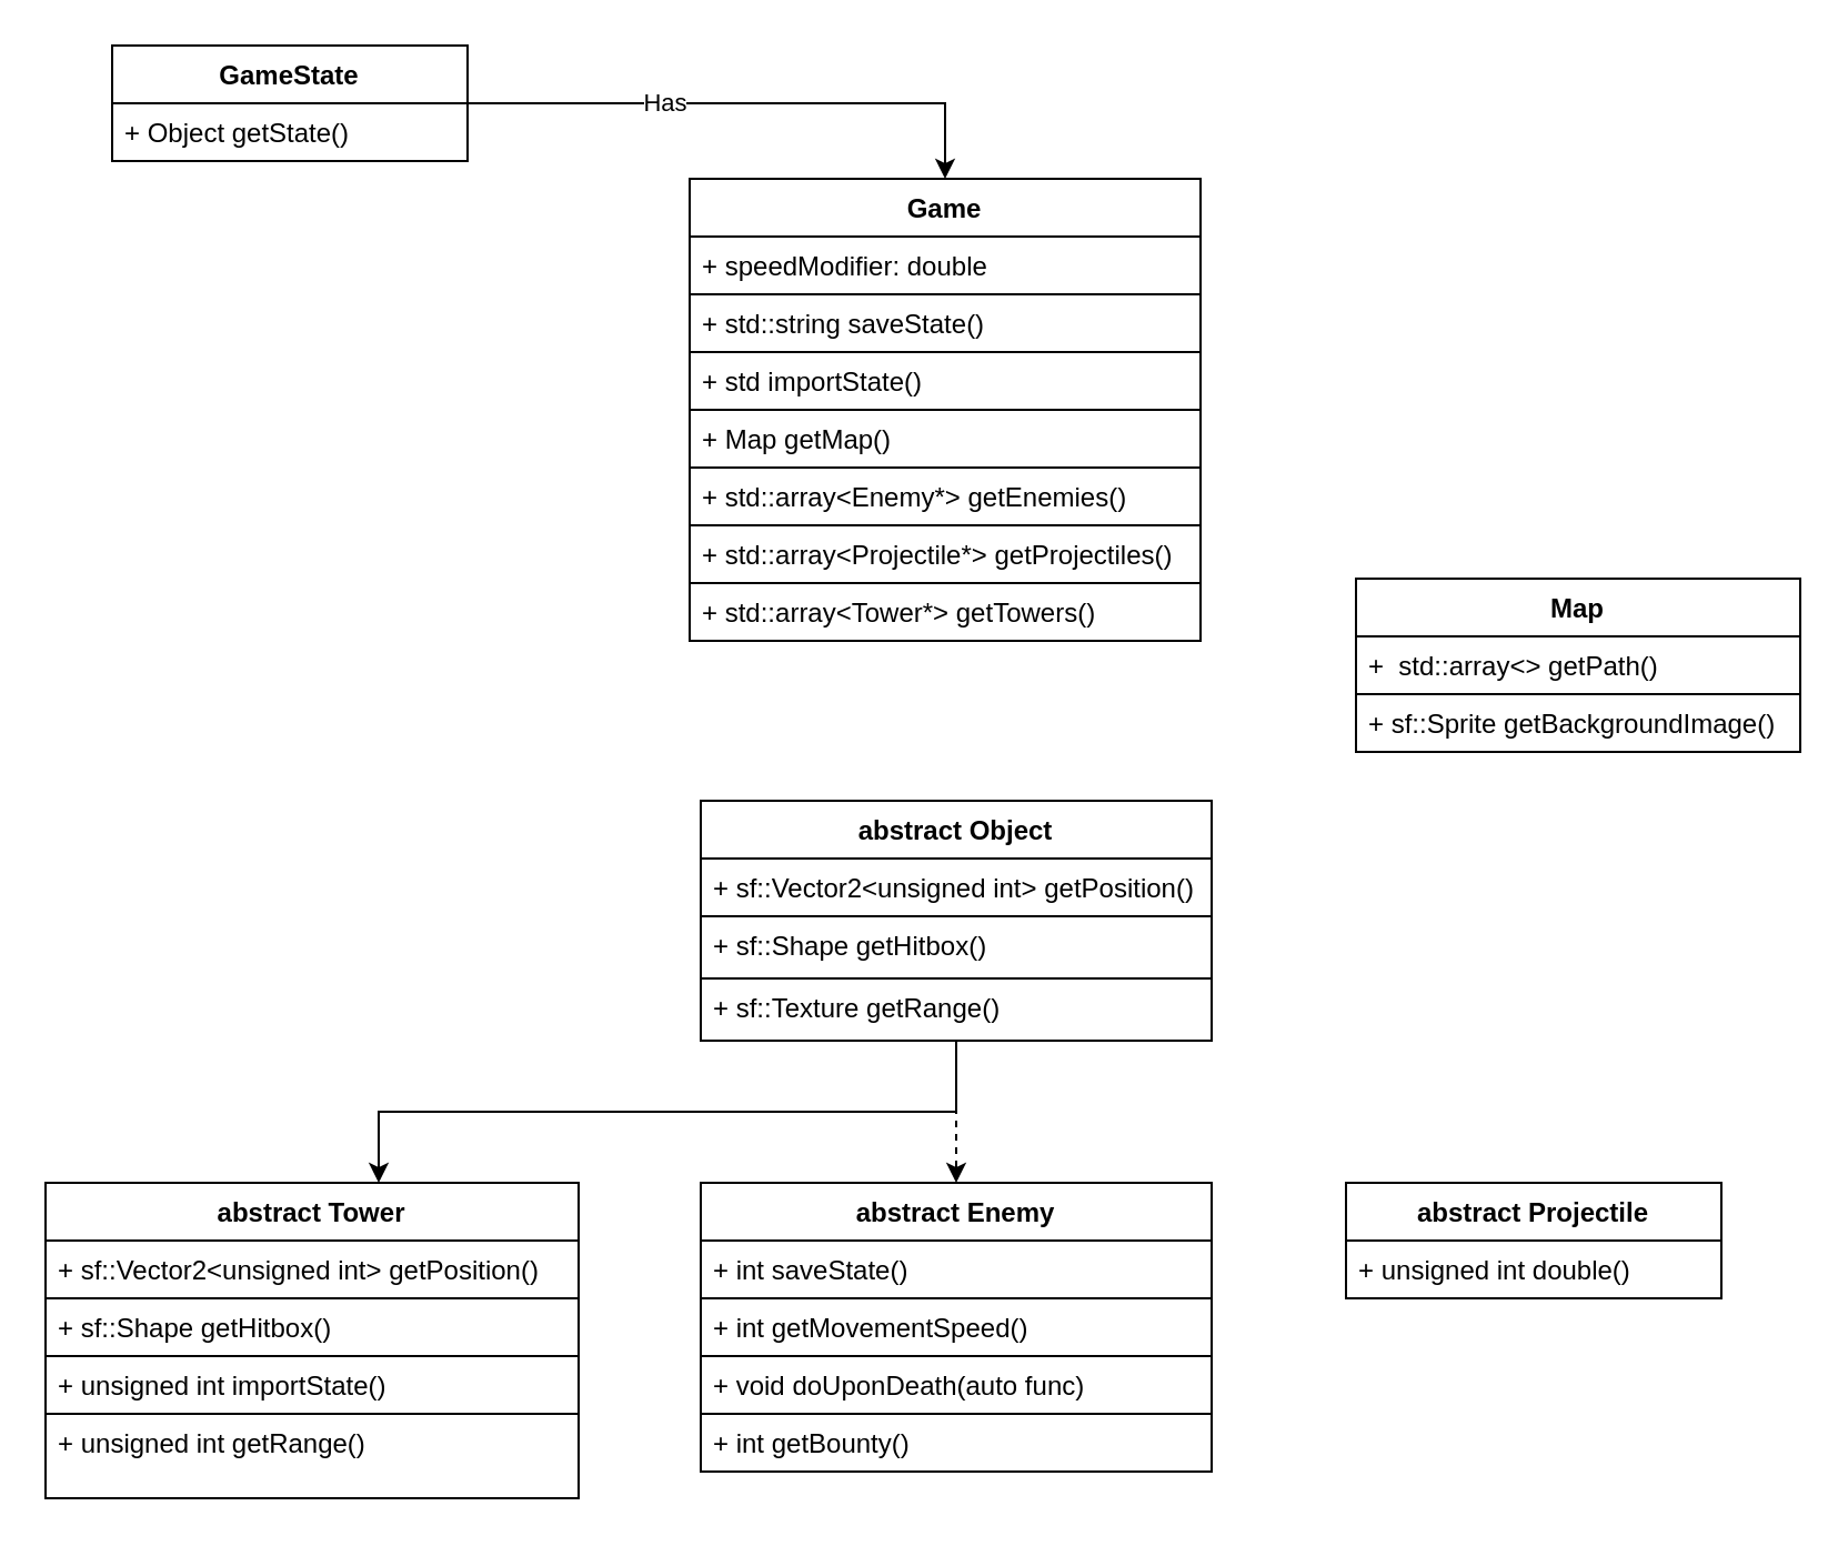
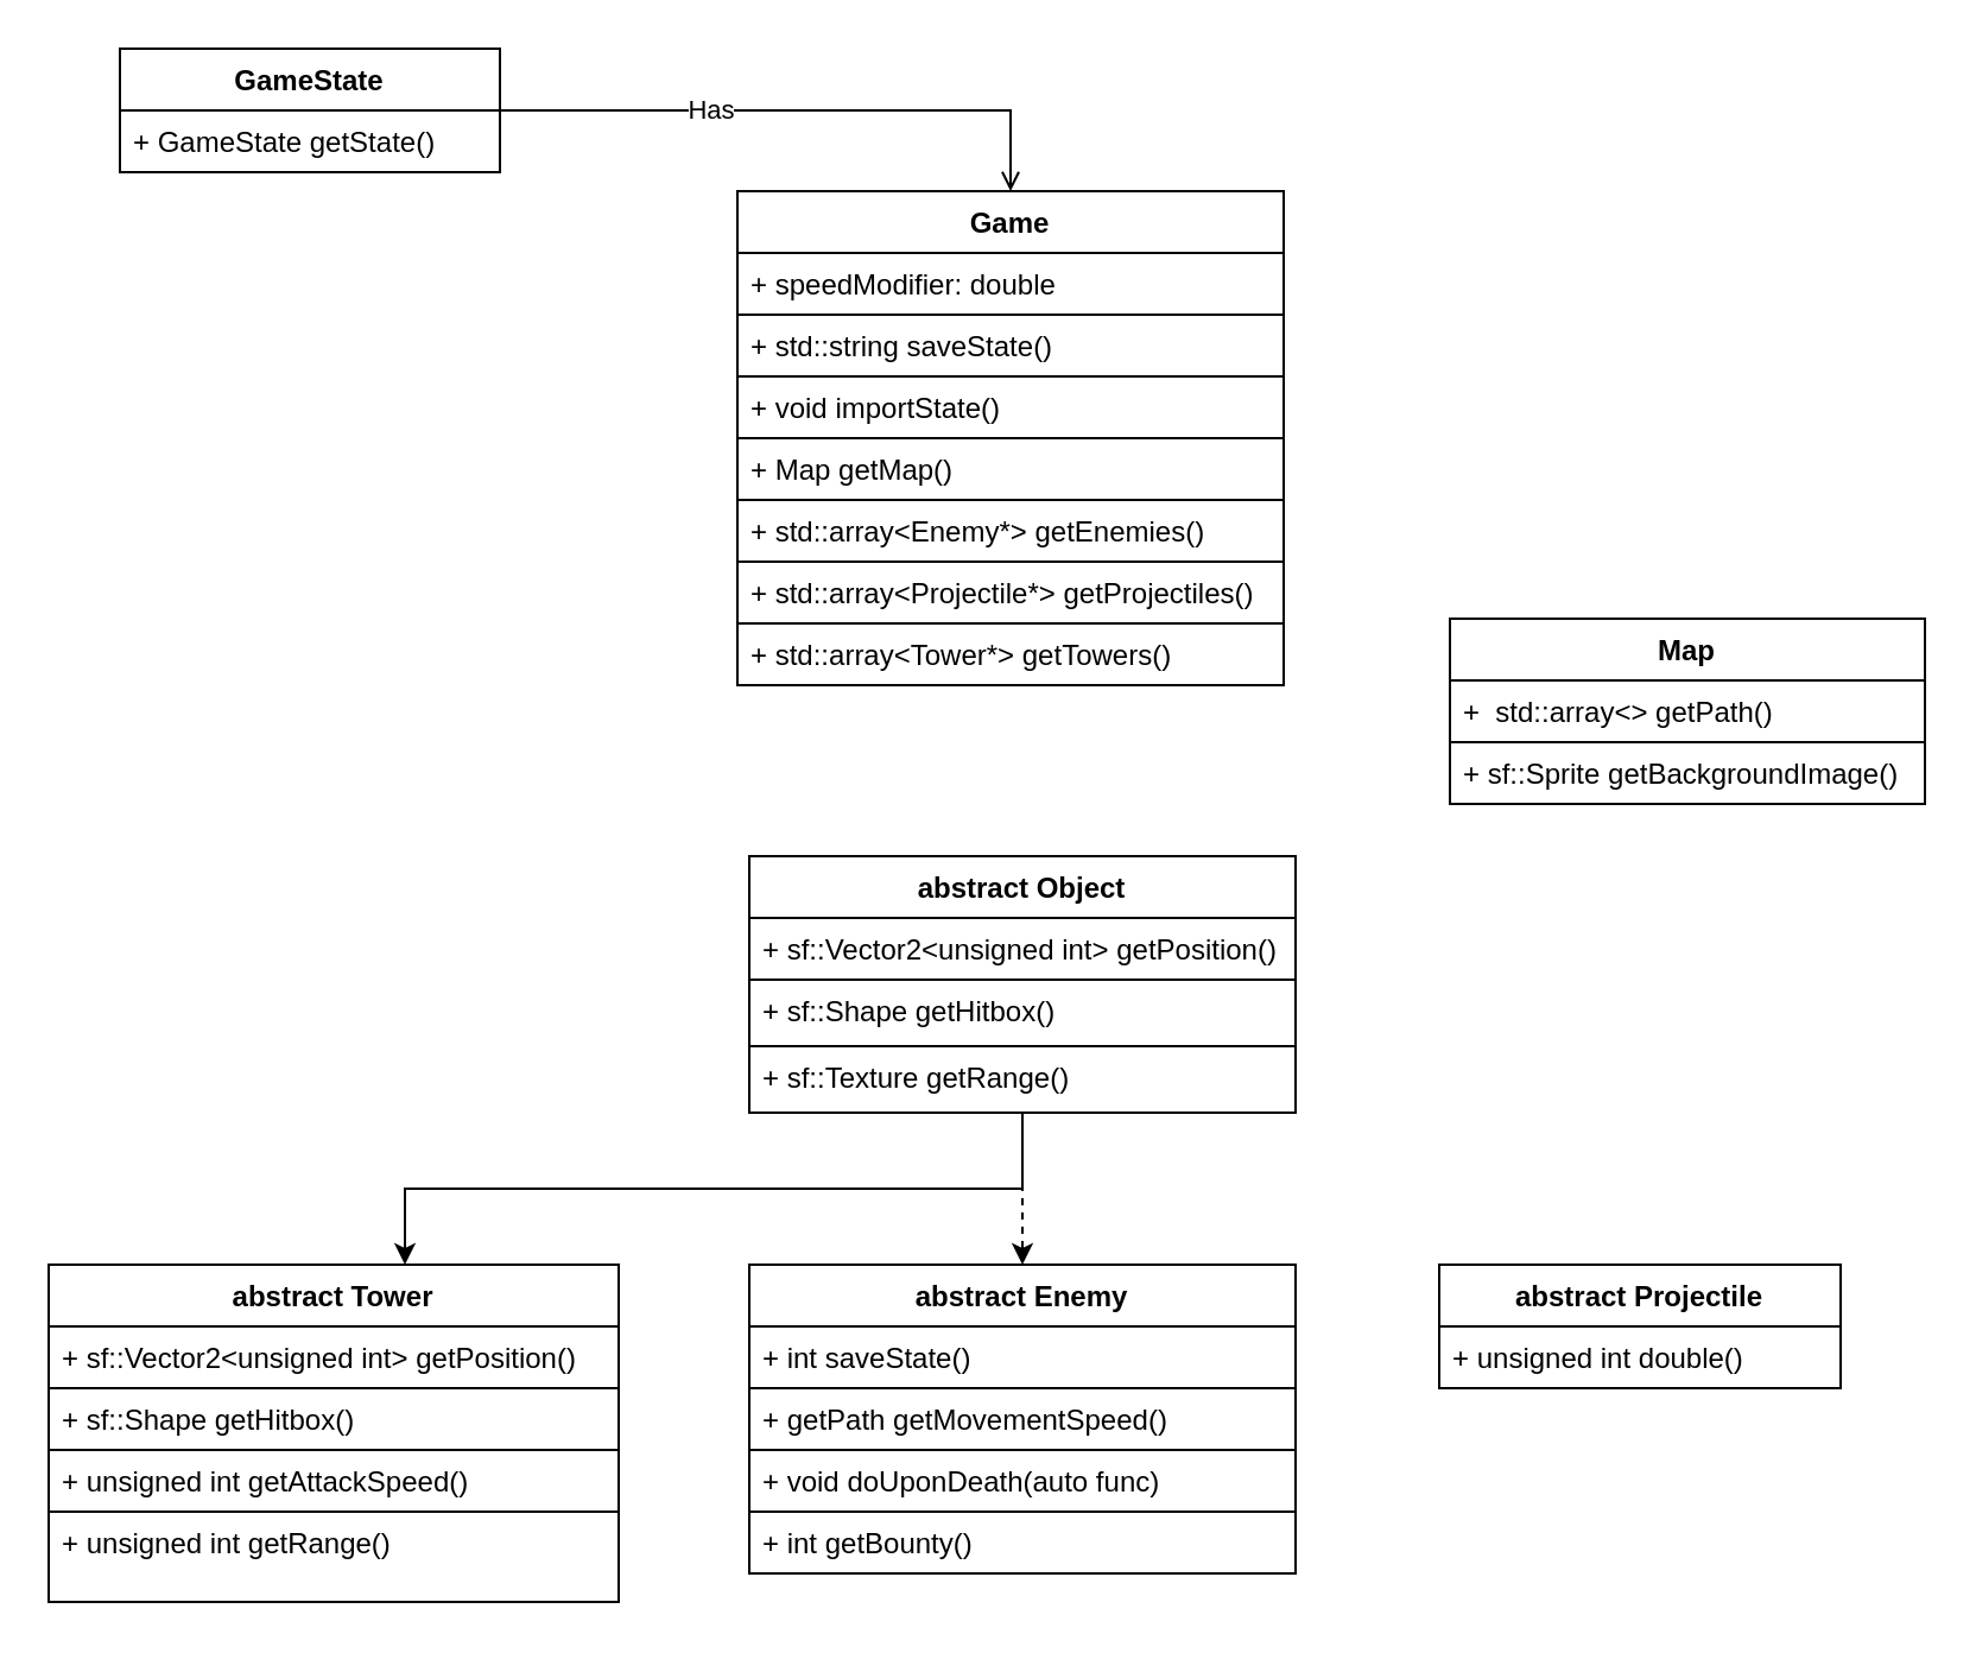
  <mxCell id="0" />
  <mxCell id="1" parent="0" />
  <mxCell id="2" value="abstract Tower" style="swimlane;fontStyle=1;align=center;verticalAlign=top;childLayout=stackLayout;horizontal=1;startSize=26;horizontalStack=0;resizeParent=1;resizeParentMax=0;resizeLast=0;collapsible=1;marginBottom=0;fontColor=default;strokeColor=default;fillColor=default;" vertex="1" parent="1"><mxGeometry x="20" y="532" width="240" height="142" as="geometry" /></mxCell>
  <mxCell id="3" value="+ sf::Vector2&lt;unsigned int&gt; getPosition()" style="text;strokeColor=default;fillColor=default;align=left;verticalAlign=top;spacingLeft=4;spacingRight=4;overflow=hidden;rotatable=0;points=[[0,0.5],[1,0.5]];portConstraint=eastwest;fontColor=default;" vertex="1" parent="2"><mxGeometry y="26" width="240" height="26" as="geometry" /></mxCell>
  <mxCell id="4" value="+ sf::Shape getHitbox()" style="text;strokeColor=default;fillColor=default;align=left;verticalAlign=top;spacingLeft=4;spacingRight=4;overflow=hidden;rotatable=0;points=[[0,0.5],[1,0.5]];portConstraint=eastwest;fontColor=default;" vertex="1" parent="2"><mxGeometry y="52" width="240" height="26" as="geometry" /></mxCell>
- <mxCell id="5" value="+ unsigned int importState()" style="text;strokeColor=default;fillColor=default;align=left;verticalAlign=top;spacingLeft=4;spacingRight=4;overflow=hidden;rotatable=0;points=[[0,0.5],[1,0.5]];portConstraint=eastwest;fontColor=default;" vertex="1" parent="2"><mxGeometry y="78" width="240" height="26" as="geometry" /></mxCell>
+ <mxCell id="5" value="+ unsigned int getAttackSpeed()" style="text;strokeColor=default;fillColor=default;align=left;verticalAlign=top;spacingLeft=4;spacingRight=4;overflow=hidden;rotatable=0;points=[[0,0.5],[1,0.5]];portConstraint=eastwest;fontColor=default;" vertex="1" parent="2"><mxGeometry y="78" width="240" height="26" as="geometry" /></mxCell>
  <mxCell id="6" value="+ unsigned int getRange()" style="text;strokeColor=default;fillColor=default;align=left;verticalAlign=top;spacingLeft=4;spacingRight=4;overflow=hidden;rotatable=0;points=[[0,0.5],[1,0.5]];portConstraint=eastwest;fontColor=default;" vertex="1" parent="2"><mxGeometry y="104" width="240" height="38" as="geometry" /></mxCell>
  <mxCell id="7" value="Game" style="swimlane;fontStyle=1;align=center;verticalAlign=top;childLayout=stackLayout;horizontal=1;startSize=26;horizontalStack=0;resizeParent=1;resizeParentMax=0;resizeLast=0;collapsible=1;marginBottom=0;fontColor=default;strokeColor=default;fillColor=default;" vertex="1" parent="1"><mxGeometry x="310" y="80" width="230" height="208" as="geometry" /></mxCell>
  <mxCell id="8" value="+ speedModifier: double" style="text;strokeColor=default;fillColor=default;align=left;verticalAlign=top;spacingLeft=4;spacingRight=4;overflow=hidden;rotatable=0;points=[[0,0.5],[1,0.5]];portConstraint=eastwest;fontColor=default;" vertex="1" parent="7"><mxGeometry y="26" width="230" height="26" as="geometry" /></mxCell>
  <mxCell id="9" value="+ std::string saveState()" style="text;strokeColor=default;fillColor=default;align=left;verticalAlign=top;spacingLeft=4;spacingRight=4;overflow=hidden;rotatable=0;points=[[0,0.5],[1,0.5]];portConstraint=eastwest;fontColor=default;" vertex="1" parent="7"><mxGeometry y="52" width="230" height="26" as="geometry" /></mxCell>
- <mxCell id="10" value="+ std importState()" style="text;strokeColor=default;fillColor=default;align=left;verticalAlign=top;spacingLeft=4;spacingRight=4;overflow=hidden;rotatable=0;points=[[0,0.5],[1,0.5]];portConstraint=eastwest;fontColor=default;" vertex="1" parent="7"><mxGeometry y="78" width="230" height="26" as="geometry" /></mxCell>
+ <mxCell id="10" value="+ void importState()" style="text;strokeColor=default;fillColor=default;align=left;verticalAlign=top;spacingLeft=4;spacingRight=4;overflow=hidden;rotatable=0;points=[[0,0.5],[1,0.5]];portConstraint=eastwest;fontColor=default;" vertex="1" parent="7"><mxGeometry y="78" width="230" height="26" as="geometry" /></mxCell>
  <mxCell id="11" value="+ Map getMap()" style="text;strokeColor=default;fillColor=default;align=left;verticalAlign=top;spacingLeft=4;spacingRight=4;overflow=hidden;rotatable=0;points=[[0,0.5],[1,0.5]];portConstraint=eastwest;fontColor=default;" vertex="1" parent="7"><mxGeometry y="104" width="230" height="26" as="geometry" /></mxCell>
  <mxCell id="12" value="+ std::array&lt;Enemy*&gt; getEnemies()" style="text;strokeColor=default;fillColor=default;align=left;verticalAlign=top;spacingLeft=4;spacingRight=4;overflow=hidden;rotatable=0;points=[[0,0.5],[1,0.5]];portConstraint=eastwest;fontColor=default;" vertex="1" parent="7"><mxGeometry y="130" width="230" height="26" as="geometry" /></mxCell>
  <mxCell id="13" value="+ std::array&lt;Projectile*&gt; getProjectiles()&#10;&#10;" style="text;strokeColor=default;fillColor=default;align=left;verticalAlign=top;spacingLeft=4;spacingRight=4;overflow=hidden;rotatable=0;points=[[0,0.5],[1,0.5]];portConstraint=eastwest;fontColor=default;" vertex="1" parent="7"><mxGeometry y="156" width="230" height="26" as="geometry" /></mxCell>
  <mxCell id="14" value="+ std::array&lt;Tower*&gt; getTowers()" style="text;strokeColor=default;fillColor=default;align=left;verticalAlign=top;spacingLeft=4;spacingRight=4;overflow=hidden;rotatable=0;points=[[0,0.5],[1,0.5]];portConstraint=eastwest;fontColor=default;" vertex="1" parent="7"><mxGeometry y="182" width="230" height="26" as="geometry" /></mxCell>
  <mxCell id="15" value="abstract Projectile" style="swimlane;fontStyle=1;align=center;verticalAlign=top;childLayout=stackLayout;horizontal=1;startSize=26;horizontalStack=0;resizeParent=1;resizeParentMax=0;resizeLast=0;collapsible=1;marginBottom=0;fontColor=default;strokeColor=default;fillColor=default;" vertex="1" parent="1"><mxGeometry x="605.5" y="532" width="169" height="52" as="geometry" /></mxCell>
  <mxCell id="16" value="+ unsigned int double()" style="text;strokeColor=default;fillColor=default;align=left;verticalAlign=top;spacingLeft=4;spacingRight=4;overflow=hidden;rotatable=0;points=[[0,0.5],[1,0.5]];portConstraint=eastwest;fontColor=default;" vertex="1" parent="15"><mxGeometry y="26" width="169" height="26" as="geometry" /></mxCell>
  <mxCell id="17" value="" style="edgeStyle=orthogonalEdgeStyle;rounded=0;orthogonalLoop=1;jettySize=auto;html=1;labelBackgroundColor=default;fontColor=default;strokeColor=default;entryX=0.5;entryY=0;entryDx=0;entryDy=0;fillColor=default;dashed=1;" edge="1" parent="1" source="18" target="23"><mxGeometry relative="1" as="geometry"><Array as="points"><mxPoint x="430" y="470" /><mxPoint x="430" y="470" /></Array></mxGeometry></mxCell>
  <mxCell id="18" value="abstract Object" style="swimlane;fontStyle=1;align=center;verticalAlign=top;childLayout=stackLayout;horizontal=1;startSize=26;horizontalStack=0;resizeParent=1;resizeParentMax=0;resizeLast=0;collapsible=1;marginBottom=0;fontColor=default;strokeColor=default;fillColor=default;" vertex="1" parent="1"><mxGeometry x="315" y="360" width="230" height="108" as="geometry"><mxRectangle x="905" y="442" width="120" height="26" as="alternateBounds" /></mxGeometry></mxCell>
  <mxCell id="19" value="+ sf::Vector2&lt;unsigned int&gt; getPosition()" style="text;strokeColor=default;fillColor=default;align=left;verticalAlign=top;spacingLeft=4;spacingRight=4;overflow=hidden;rotatable=0;points=[[0,0.5],[1,0.5]];portConstraint=eastwest;fontColor=default;" vertex="1" parent="18"><mxGeometry y="26" width="230" height="26" as="geometry" /></mxCell>
  <mxCell id="20" value="+ sf::Shape getHitbox()" style="text;strokeColor=default;fillColor=default;align=left;verticalAlign=top;spacingLeft=4;spacingRight=4;overflow=hidden;rotatable=0;points=[[0,0.5],[1,0.5]];portConstraint=eastwest;fontColor=default;" vertex="1" parent="18"><mxGeometry y="52" width="230" height="28" as="geometry" /></mxCell>
  <mxCell id="21" value="+ sf::Texture getRange()" style="text;strokeColor=default;fillColor=default;align=left;verticalAlign=top;spacingLeft=4;spacingRight=4;overflow=hidden;rotatable=0;points=[[0,0.5],[1,0.5]];portConstraint=eastwest;fontColor=default;" vertex="1" parent="18"><mxGeometry y="80" width="230" height="28" as="geometry" /></mxCell>
  <mxCell id="22" style="edgeStyle=orthogonalEdgeStyle;rounded=0;orthogonalLoop=1;jettySize=auto;html=1;labelBackgroundColor=default;fontColor=default;strokeColor=default;fillColor=default;exitX=0.5;exitY=1;exitDx=0;exitDy=0;" edge="1" parent="1" source="18" target="2"><mxGeometry relative="1" as="geometry"><mxPoint x="430" y="420" as="sourcePoint" /><Array as="points"><mxPoint x="430" y="500" /><mxPoint x="170" y="500" /></Array></mxGeometry></mxCell>
  <mxCell id="23" value="abstract Enemy" style="swimlane;fontStyle=1;align=center;verticalAlign=top;childLayout=stackLayout;horizontal=1;startSize=26;horizontalStack=0;resizeParent=1;resizeParentMax=0;resizeLast=0;collapsible=1;marginBottom=0;fontColor=default;strokeColor=default;fillColor=default;" vertex="1" parent="1"><mxGeometry x="315" y="532" width="230" height="130" as="geometry" /></mxCell>
  <mxCell id="24" value="+ int saveState()" style="text;strokeColor=default;fillColor=default;align=left;verticalAlign=top;spacingLeft=4;spacingRight=4;overflow=hidden;rotatable=0;points=[[0,0.5],[1,0.5]];portConstraint=eastwest;fontColor=default;" vertex="1" parent="23"><mxGeometry y="26" width="230" height="26" as="geometry" /></mxCell>
- <mxCell id="25" value="+ int getMovementSpeed()" style="text;strokeColor=default;fillColor=default;align=left;verticalAlign=top;spacingLeft=4;spacingRight=4;overflow=hidden;rotatable=0;points=[[0,0.5],[1,0.5]];portConstraint=eastwest;fontColor=default;" vertex="1" parent="23"><mxGeometry y="52" width="230" height="26" as="geometry" /></mxCell>
+ <mxCell id="25" value="+ getPath getMovementSpeed()" style="text;strokeColor=default;fillColor=default;align=left;verticalAlign=top;spacingLeft=4;spacingRight=4;overflow=hidden;rotatable=0;points=[[0,0.5],[1,0.5]];portConstraint=eastwest;fontColor=default;" vertex="1" parent="23"><mxGeometry y="52" width="230" height="26" as="geometry" /></mxCell>
  <mxCell id="26" value="+ void doUponDeath(auto func)" style="text;strokeColor=default;fillColor=default;align=left;verticalAlign=top;spacingLeft=4;spacingRight=4;overflow=hidden;rotatable=0;points=[[0,0.5],[1,0.5]];portConstraint=eastwest;fontColor=default;" vertex="1" parent="23"><mxGeometry y="78" width="230" height="26" as="geometry" /></mxCell>
  <mxCell id="27" value="+ int getBounty()" style="text;strokeColor=default;fillColor=default;align=left;verticalAlign=top;spacingLeft=4;spacingRight=4;overflow=hidden;rotatable=0;points=[[0,0.5],[1,0.5]];portConstraint=eastwest;fontColor=default;" vertex="1" parent="23"><mxGeometry y="104" width="230" height="26" as="geometry" /></mxCell>
  <mxCell id="28" value="Map" style="swimlane;fontStyle=1;align=center;verticalAlign=top;childLayout=stackLayout;horizontal=1;startSize=26;horizontalStack=0;resizeParent=1;resizeParentMax=0;resizeLast=0;collapsible=1;marginBottom=0;fontColor=default;strokeColor=default;fillColor=default;" vertex="1" parent="1"><mxGeometry x="610" y="260" width="200" height="78" as="geometry" /></mxCell>
  <mxCell id="29" value="+  std::array&lt;&gt; getPath()" style="text;strokeColor=default;fillColor=default;align=left;verticalAlign=top;spacingLeft=4;spacingRight=4;overflow=hidden;rotatable=0;points=[[0,0.5],[1,0.5]];portConstraint=eastwest;fontColor=default;" vertex="1" parent="28"><mxGeometry y="26" width="200" height="26" as="geometry" /></mxCell>
  <mxCell id="30" value="+ sf::Sprite getBackgroundImage()" style="text;strokeColor=default;fillColor=default;align=left;verticalAlign=top;spacingLeft=4;spacingRight=4;overflow=hidden;rotatable=0;points=[[0,0.5],[1,0.5]];portConstraint=eastwest;fontColor=default;" vertex="1" parent="28"><mxGeometry y="52" width="200" height="26" as="geometry" /></mxCell>
- <mxCell id="31" value="" style="edgeStyle=orthogonalEdgeStyle;rounded=0;orthogonalLoop=1;jettySize=auto;html=1;labelBackgroundColor=default;fontColor=default;strokeColor=default;fillColor=default;entryX=0.5;entryY=0;entryDx=0;entryDy=0;" edge="1" parent="1" source="33" target="7"><mxGeometry relative="1" as="geometry" /></mxCell>
+ <mxCell id="31" value="" style="edgeStyle=orthogonalEdgeStyle;rounded=0;orthogonalLoop=1;jettySize=auto;html=1;labelBackgroundColor=default;fontColor=default;strokeColor=default;fillColor=default;entryX=0.5;entryY=0;entryDx=0;entryDy=0;endArrow=open;" edge="1" parent="1" source="33" target="7"><mxGeometry relative="1" as="geometry" /></mxCell>
  <mxCell id="32" value="Has" style="edgeLabel;html=1;align=center;verticalAlign=middle;resizable=0;points=[];fontColor=default;" vertex="1" connectable="0" parent="31"><mxGeometry x="-0.292" y="1" relative="1" as="geometry"><mxPoint as="offset" /></mxGeometry></mxCell>
  <mxCell id="33" value="GameState" style="swimlane;fontStyle=1;align=center;verticalAlign=top;childLayout=stackLayout;horizontal=1;startSize=26;horizontalStack=0;resizeParent=1;resizeParentMax=0;resizeLast=0;collapsible=1;marginBottom=0;fontColor=default;strokeColor=default;fillColor=default;" vertex="1" parent="1"><mxGeometry x="50" y="20" width="160" height="52" as="geometry" /></mxCell>
- <mxCell id="34" value="+ Object getState()" style="text;strokeColor=default;fillColor=default;align=left;verticalAlign=top;spacingLeft=4;spacingRight=4;overflow=hidden;rotatable=0;points=[[0,0.5],[1,0.5]];portConstraint=eastwest;fontColor=default;" vertex="1" parent="33"><mxGeometry y="26" width="160" height="26" as="geometry" /></mxCell>
+ <mxCell id="34" value="+ GameState getState()" style="text;strokeColor=default;fillColor=default;align=left;verticalAlign=top;spacingLeft=4;spacingRight=4;overflow=hidden;rotatable=0;points=[[0,0.5],[1,0.5]];portConstraint=eastwest;fontColor=default;" vertex="1" parent="33"><mxGeometry y="26" width="160" height="26" as="geometry" /></mxCell>
